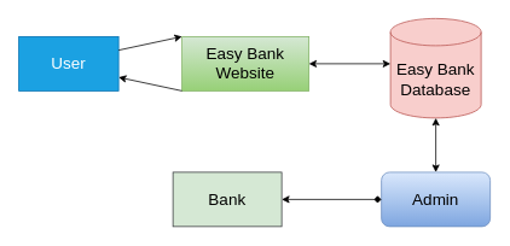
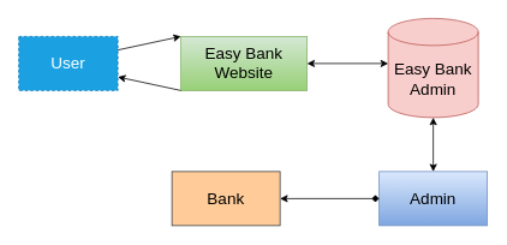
  <mxCell id="0" />
  <mxCell id="1" parent="0" />
- <mxCell id="2" value="&lt;font style=&quot;font-size: 18px&quot;&gt;User&lt;/font&gt;" style="rounded=0;whiteSpace=wrap;html=1;fillColor=#1ba1e2;strokeColor=#006EAF;fontColor=#ffffff;" vertex="1" parent="1"><mxGeometry x="20" y="40" width="110" height="60" as="geometry" /></mxCell>
+ <mxCell id="2" value="&lt;font style=&quot;font-size: 18px&quot;&gt;User&lt;/font&gt;" style="rounded=0;whiteSpace=wrap;html=1;fillColor=#1ba1e2;strokeColor=#006EAF;fontColor=#ffffff;dashed=1;" vertex="1" parent="1"><mxGeometry x="20" y="40" width="110" height="60" as="geometry" /></mxCell>
  <mxCell id="3" value="&lt;font style=&quot;font-size: 18px&quot;&gt;Easy Bank Website&lt;/font&gt;" style="whiteSpace=wrap;html=1;fillColor=#d5e8d4;strokeColor=#82b366;gradientColor=#97d077;rounded=0;" vertex="1" parent="1"><mxGeometry x="200" y="40" width="140" height="60" as="geometry" /></mxCell>
- <mxCell id="4" value="&lt;font style=&quot;font-size: 18px&quot;&gt;Easy Bank Database&lt;/font&gt;" style="shape=cylinder3;whiteSpace=wrap;html=1;boundedLbl=1;backgroundOutline=1;size=15;fillColor=#f8cecc;strokeColor=#b85450;" vertex="1" parent="1"><mxGeometry x="430" y="20" width="100" height="110" as="geometry" /></mxCell>
- <mxCell id="5" value="&lt;font style=&quot;font-size: 18px&quot;&gt;Admin&lt;/font&gt;" style="whiteSpace=wrap;html=1;fillColor=#dae8fc;strokeColor=#6c8ebf;gradientColor=#7ea6e0;rounded=1;" vertex="1" parent="1"><mxGeometry x="420" y="190" width="120" height="60" as="geometry" /></mxCell>
- <mxCell id="6" value="&lt;font style=&quot;font-size: 18px&quot;&gt;Bank&lt;/font&gt;" style="rounded=0;whiteSpace=wrap;html=1;fillColor=#d5e8d4;strokeColor=#36393d;" vertex="1" parent="1"><mxGeometry x="190" y="190" width="120" height="60" as="geometry" /></mxCell>
+ <mxCell id="4" value="&lt;font style=&quot;font-size: 18px&quot;&gt;Easy Bank Admin&lt;/font&gt;" style="shape=cylinder3;whiteSpace=wrap;html=1;boundedLbl=1;backgroundOutline=1;size=15;fillColor=#f8cecc;strokeColor=#b85450;" vertex="1" parent="1"><mxGeometry x="430" y="20" width="100" height="110" as="geometry" /></mxCell>
+ <mxCell id="5" value="&lt;font style=&quot;font-size: 18px&quot;&gt;Admin&lt;/font&gt;" style="rounded=0;whiteSpace=wrap;html=1;fillColor=#dae8fc;strokeColor=#6c8ebf;gradientColor=#7ea6e0;" vertex="1" parent="1"><mxGeometry x="420" y="190" width="120" height="60" as="geometry" /></mxCell>
+ <mxCell id="6" value="&lt;font style=&quot;font-size: 18px&quot;&gt;Bank&lt;/font&gt;" style="rounded=0;whiteSpace=wrap;html=1;fillColor=#ffcc99;strokeColor=#36393d;" vertex="1" parent="1"><mxGeometry x="190" y="190" width="120" height="60" as="geometry" /></mxCell>
  <mxCell id="7" value="" style="endArrow=classic;html=1;exitX=1;exitY=0.25;exitDx=0;exitDy=0;entryX=0;entryY=0;entryDx=0;entryDy=0;" edge="1" parent="1" source="2" target="3"><mxGeometry width="50" height="50" relative="1" as="geometry"><mxPoint x="150" y="95" as="sourcePoint" /><mxPoint x="200" y="45" as="targetPoint" /></mxGeometry></mxCell>
  <mxCell id="8" value="" style="endArrow=classic;html=1;exitX=0;exitY=1;exitDx=0;exitDy=0;entryX=1;entryY=0.75;entryDx=0;entryDy=0;" edge="1" parent="1" source="3" target="2"><mxGeometry width="50" height="50" relative="1" as="geometry"><mxPoint x="160" y="150" as="sourcePoint" /><mxPoint x="130" y="91" as="targetPoint" /></mxGeometry></mxCell>
  <mxCell id="9" value="" style="endArrow=classic;startArrow=classic;html=1;exitX=1;exitY=0.5;exitDx=0;exitDy=0;" edge="1" parent="1" source="3"><mxGeometry width="50" height="50" relative="1" as="geometry"><mxPoint x="380" y="120" as="sourcePoint" /><mxPoint x="430" y="70" as="targetPoint" /></mxGeometry></mxCell>
  <mxCell id="10" value="" style="endArrow=classic;startArrow=classic;html=1;exitX=0.5;exitY=0;exitDx=0;exitDy=0;exitPerimeter=0;entryX=0.5;entryY=1;entryDx=0;entryDy=0;entryPerimeter=0;" edge="1" parent="1" source="5" target="4"><mxGeometry width="50" height="50" relative="1" as="geometry"><mxPoint x="430" y="180" as="sourcePoint" /><mxPoint x="480" y="130" as="targetPoint" /></mxGeometry></mxCell>
  <mxCell id="11" value="" style="endArrow=diamond;startArrow=classic;html=1;entryX=0;entryY=0.5;entryDx=0;entryDy=0;" edge="1" parent="1" source="6" target="5"><mxGeometry width="50" height="50" relative="1" as="geometry"><mxPoint x="320" y="220" as="sourcePoint" /><mxPoint x="370" y="170" as="targetPoint" /></mxGeometry></mxCell>
